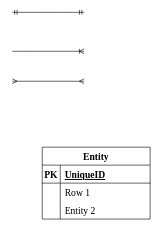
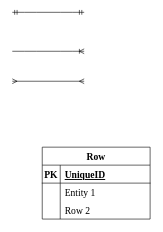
  <mxCell id="0" />
  <mxCell id="1" parent="0" />
- <mxCell id="2" value="Entity" style="shape=table;startSize=30;container=1;collapsible=1;childLayout=tableLayout;fixedRows=1;rowLines=0;fontStyle=1;align=center;resizeLast=1;fontFamily=Times New Roman;fontSize=16;" vertex="1" parent="1"><mxGeometry x="70" y="245" width="180" height="120" as="geometry" /></mxCell>
+ <mxCell id="2" value="Row" style="shape=table;startSize=30;container=1;collapsible=1;childLayout=tableLayout;fixedRows=1;rowLines=0;fontStyle=1;align=center;resizeLast=1;fontFamily=Times New Roman;fontSize=16;" vertex="1" parent="1"><mxGeometry x="70" y="245" width="180" height="120" as="geometry" /></mxCell>
  <mxCell id="3" value="" style="shape=tableRow;horizontal=0;startSize=0;swimlaneHead=0;swimlaneBody=0;fillColor=none;collapsible=0;dropTarget=0;points=[[0,0.5],[1,0.5]];portConstraint=eastwest;top=0;left=0;right=0;bottom=1;fontFamily=Times New Roman;fontSize=16;" vertex="1" parent="2"><mxGeometry y="30" width="180" height="30" as="geometry" /></mxCell>
  <mxCell id="4" value="PK" style="shape=partialRectangle;connectable=0;fillColor=none;top=0;left=0;bottom=0;right=0;fontStyle=1;overflow=hidden;fontFamily=Times New Roman;fontSize=16;" vertex="1" parent="3"><mxGeometry width="30" height="30" as="geometry"><mxRectangle width="30" height="30" as="alternateBounds" /></mxGeometry></mxCell>
  <mxCell id="5" value="UniqueID" style="shape=partialRectangle;connectable=0;fillColor=none;top=0;left=0;bottom=0;right=0;align=left;spacingLeft=6;fontStyle=5;overflow=hidden;fontFamily=Times New Roman;fontSize=16;" vertex="1" parent="3"><mxGeometry x="30" width="150" height="30" as="geometry"><mxRectangle width="150" height="30" as="alternateBounds" /></mxGeometry></mxCell>
  <mxCell id="6" value="" style="shape=tableRow;horizontal=0;startSize=0;swimlaneHead=0;swimlaneBody=0;fillColor=none;collapsible=0;dropTarget=0;points=[[0,0.5],[1,0.5]];portConstraint=eastwest;top=0;left=0;right=0;bottom=0;fontFamily=Times New Roman;fontSize=16;" vertex="1" parent="2"><mxGeometry y="60" width="180" height="30" as="geometry" /></mxCell>
  <mxCell id="7" value="" style="shape=partialRectangle;connectable=0;fillColor=none;top=0;left=0;bottom=0;right=0;editable=1;overflow=hidden;fontFamily=Times New Roman;fontSize=16;" vertex="1" parent="6"><mxGeometry width="30" height="30" as="geometry"><mxRectangle width="30" height="30" as="alternateBounds" /></mxGeometry></mxCell>
- <mxCell id="8" value="Row 1" style="shape=partialRectangle;connectable=0;fillColor=none;top=0;left=0;bottom=0;right=0;align=left;spacingLeft=6;overflow=hidden;fontFamily=Times New Roman;fontSize=16;" vertex="1" parent="6"><mxGeometry x="30" width="150" height="30" as="geometry"><mxRectangle width="150" height="30" as="alternateBounds" /></mxGeometry></mxCell>
+ <mxCell id="8" value="Entity 1" style="shape=partialRectangle;connectable=0;fillColor=none;top=0;left=0;bottom=0;right=0;align=left;spacingLeft=6;overflow=hidden;fontFamily=Times New Roman;fontSize=16;" vertex="1" parent="6"><mxGeometry x="30" width="150" height="30" as="geometry"><mxRectangle width="150" height="30" as="alternateBounds" /></mxGeometry></mxCell>
  <mxCell id="9" value="" style="shape=tableRow;horizontal=0;startSize=0;swimlaneHead=0;swimlaneBody=0;fillColor=none;collapsible=0;dropTarget=0;points=[[0,0.5],[1,0.5]];portConstraint=eastwest;top=0;left=0;right=0;bottom=0;fontFamily=Times New Roman;fontSize=16;" vertex="1" parent="2"><mxGeometry y="90" width="180" height="30" as="geometry" /></mxCell>
  <mxCell id="10" value="" style="shape=partialRectangle;connectable=0;fillColor=none;top=0;left=0;bottom=0;right=0;editable=1;overflow=hidden;fontFamily=Times New Roman;fontSize=16;" vertex="1" parent="9"><mxGeometry width="30" height="30" as="geometry"><mxRectangle width="30" height="30" as="alternateBounds" /></mxGeometry></mxCell>
- <mxCell id="11" value="Entity 2" style="shape=partialRectangle;connectable=0;fillColor=none;top=0;left=0;bottom=0;right=0;align=left;spacingLeft=6;overflow=hidden;fontFamily=Times New Roman;fontSize=16;" vertex="1" parent="9"><mxGeometry x="30" width="150" height="30" as="geometry"><mxRectangle width="150" height="30" as="alternateBounds" /></mxGeometry></mxCell>
+ <mxCell id="11" value="Row 2" style="shape=partialRectangle;connectable=0;fillColor=none;top=0;left=0;bottom=0;right=0;align=left;spacingLeft=6;overflow=hidden;fontFamily=Times New Roman;fontSize=16;" vertex="1" parent="9"><mxGeometry x="30" width="150" height="30" as="geometry"><mxRectangle width="150" height="30" as="alternateBounds" /></mxGeometry></mxCell>
  <mxCell id="12" value="" style="edgeStyle=entityRelationEdgeStyle;fontSize=12;html=1;endArrow=ERmandOne;startArrow=ERmandOne;rounded=1;exitX=0;exitY=0.5;exitDx=0;exitDy=0;sketch=0;swimlaneLine=1;shadow=0;fontFamily=Times New Roman;" edge="1" parent="1"><mxGeometry width="100" height="100" relative="1" as="geometry"><mxPoint x="20" y="20" as="sourcePoint" /><mxPoint x="140" y="20" as="targetPoint" /></mxGeometry></mxCell>
  <mxCell id="13" value="" style="edgeStyle=entityRelationEdgeStyle;fontSize=12;html=1;endArrow=ERoneToMany;rounded=1;sketch=0;swimlaneLine=1;shadow=0;fontFamily=Times New Roman;" edge="1" parent="1"><mxGeometry width="100" height="100" relative="1" as="geometry"><mxPoint x="20" y="85" as="sourcePoint" /><mxPoint x="140" y="85" as="targetPoint" /></mxGeometry></mxCell>
  <mxCell id="14" value="" style="edgeStyle=orthogonalEdgeStyle;fontSize=12;html=1;endArrow=ERmany;startArrow=ERmany;rounded=1;elbow=vertical;" edge="1" parent="1"><mxGeometry width="100" height="100" relative="1" as="geometry"><mxPoint x="20" y="135" as="sourcePoint" /><mxPoint x="140" y="135" as="targetPoint" /></mxGeometry></mxCell>
